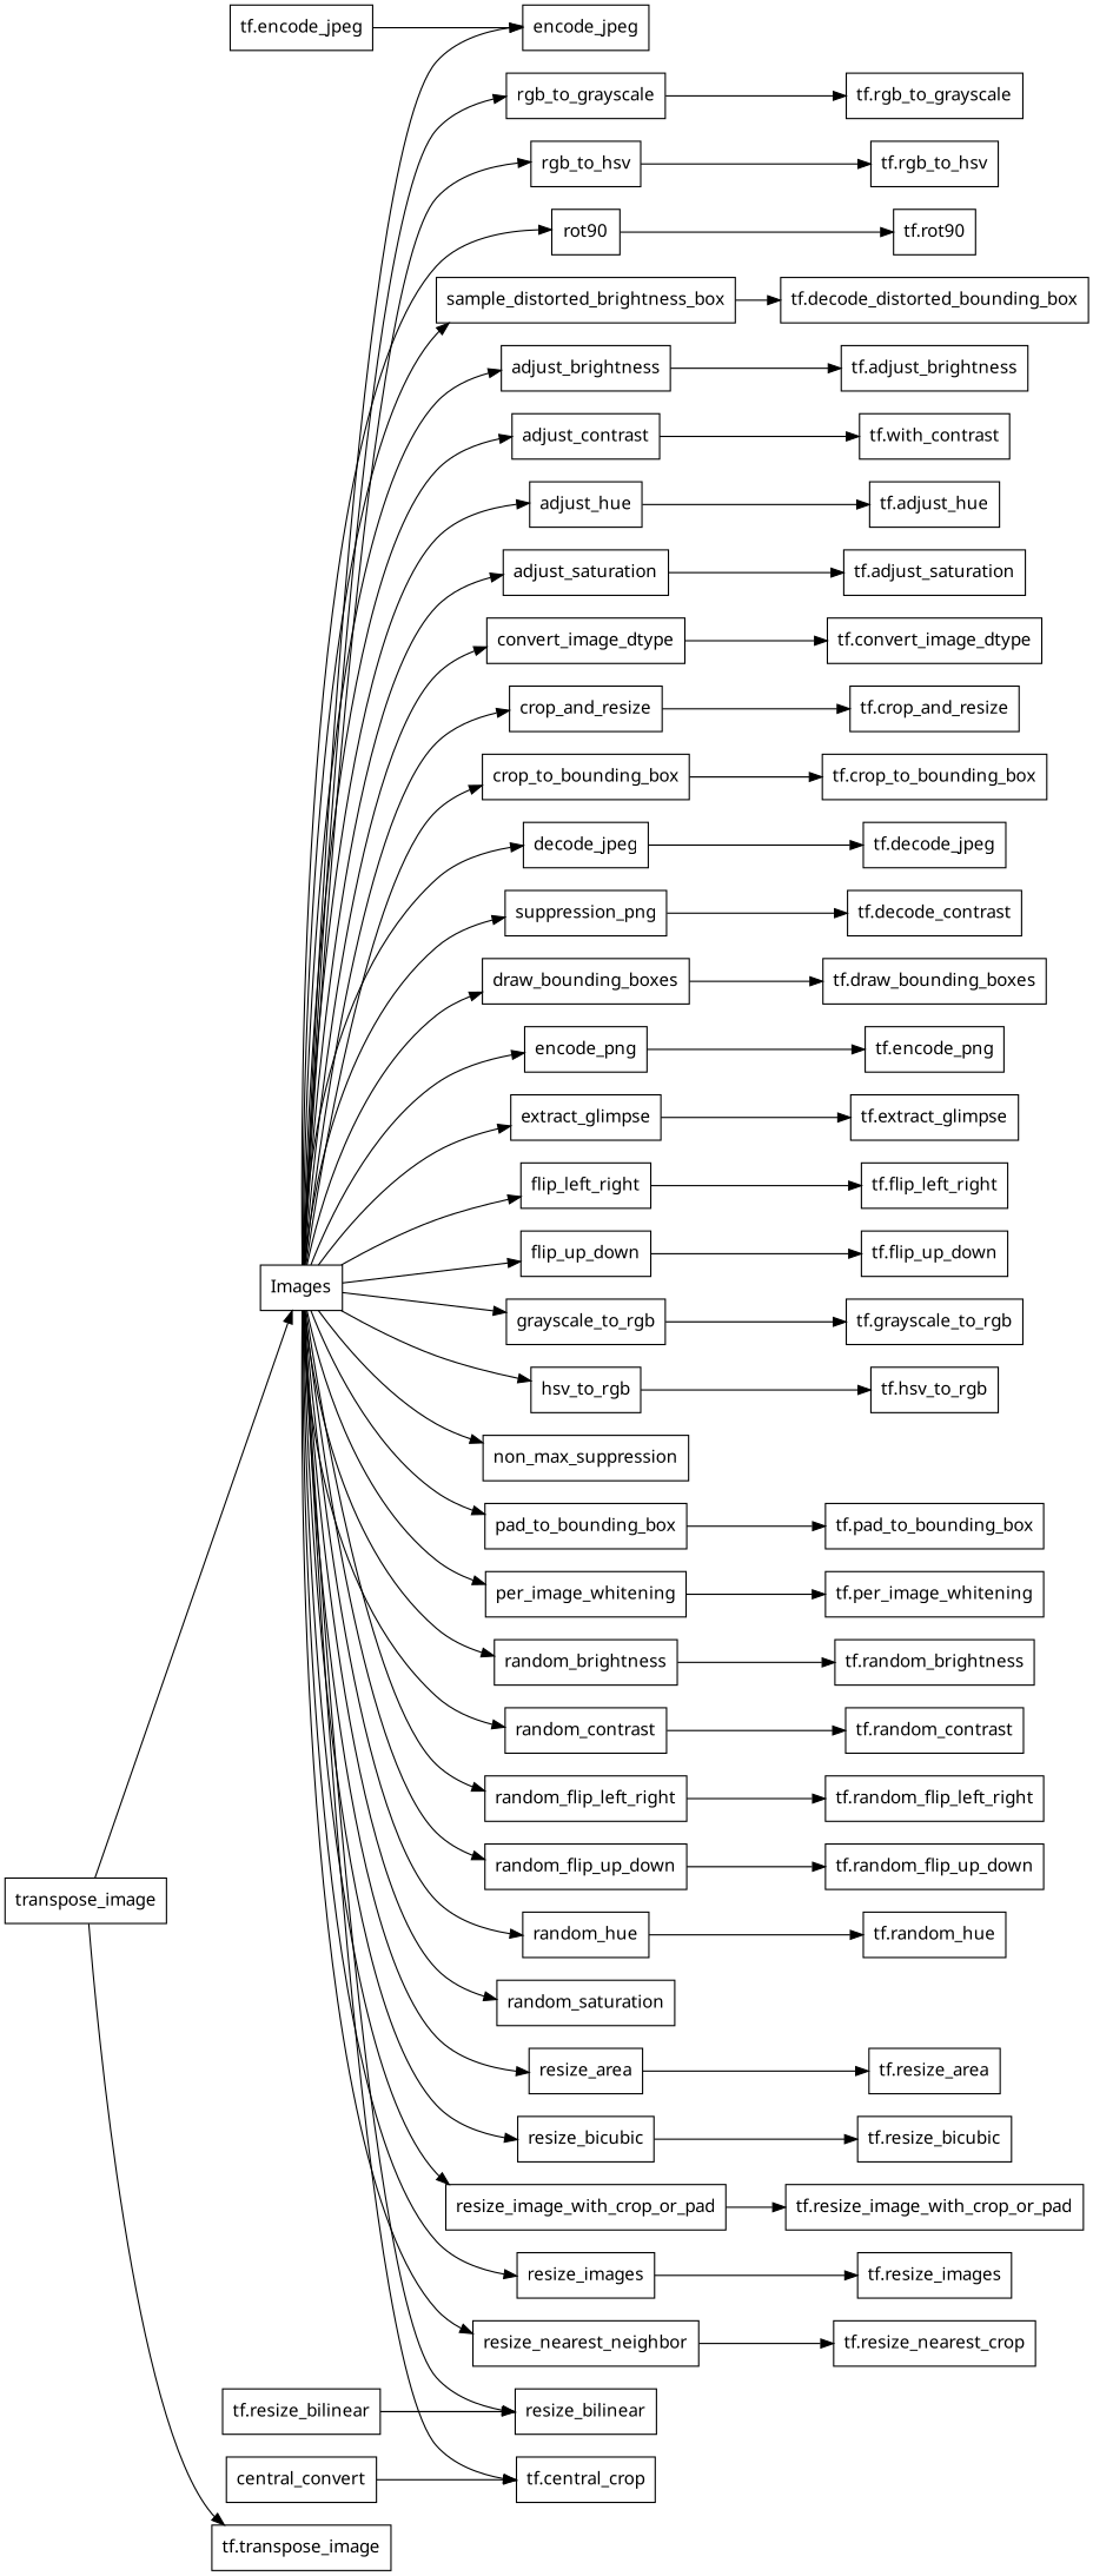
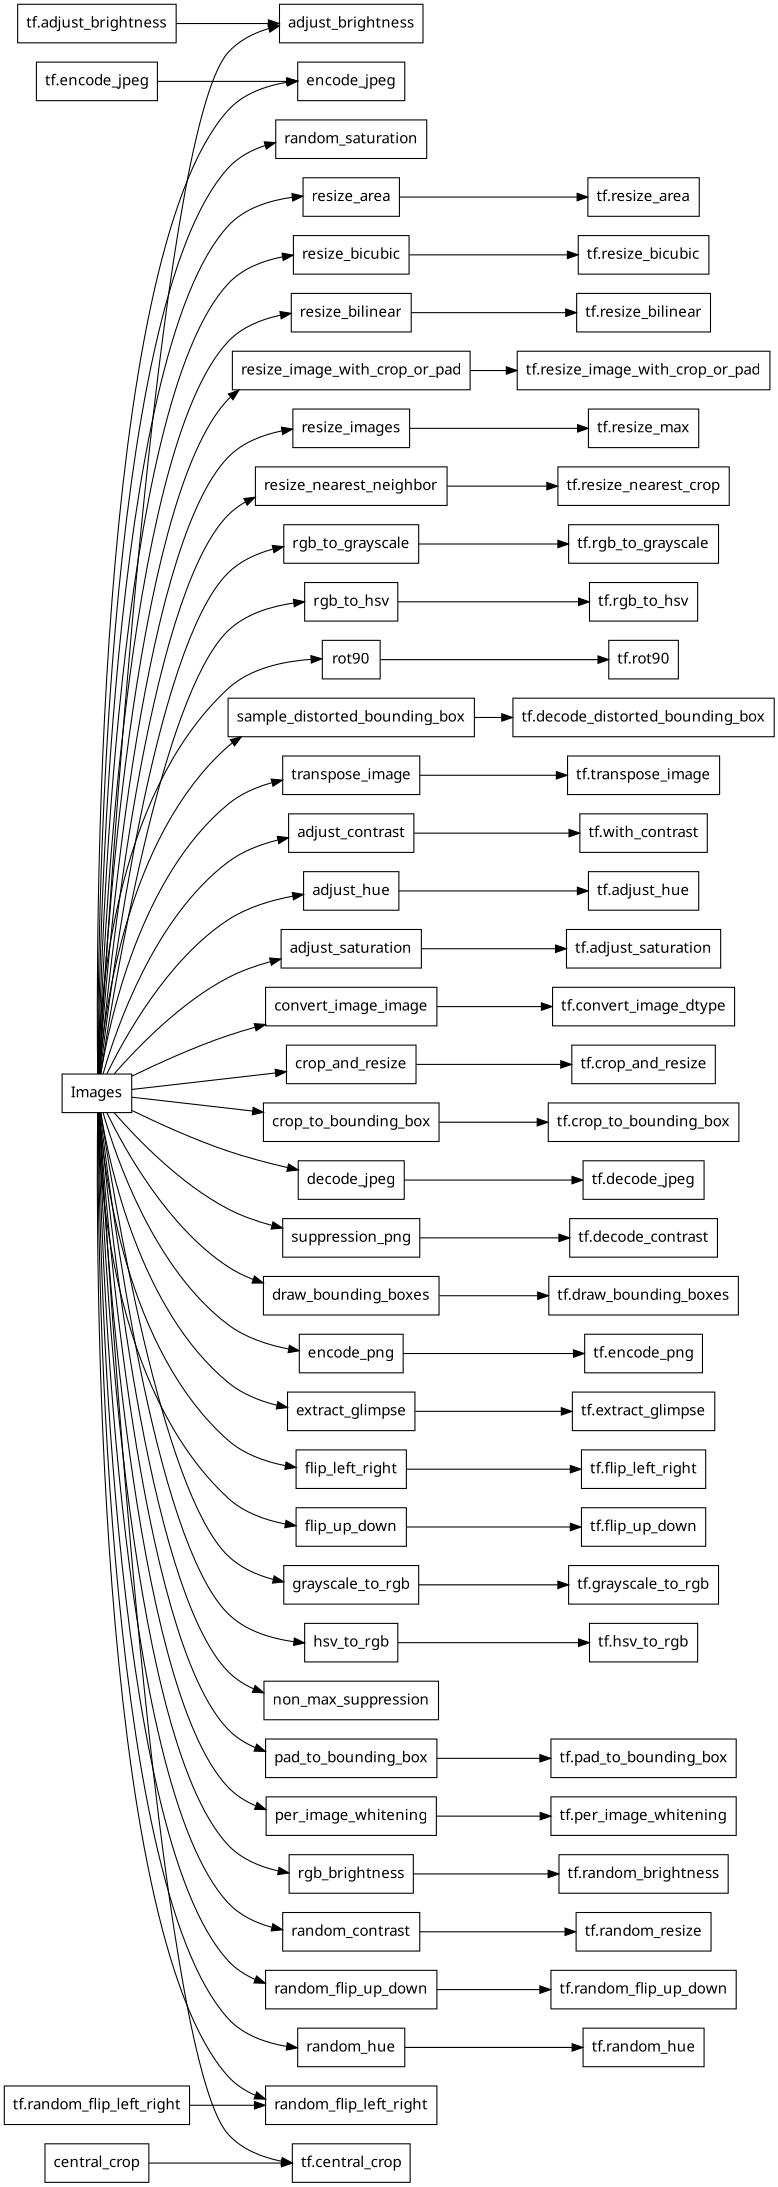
  digraph {
    fontname="Noto Sans"
    rankdir=LR
    node [fontname="Noto Sans" shape=box]
    edge [fontname="Noto Sans"]
    Images
    adjust_brightness
    adjust_contrast
    adjust_hue
    adjust_saturation
-   convert_image_dtype
+   convert_image_dtype [label=convert_image_image]
    crop_and_resize
    crop_to_bounding_box
    decode_jpeg
    n10 [label=suppression_png]
    draw_bounding_boxes
    encode_jpeg
    encode_png
    extract_glimpse
    flip_left_right
    flip_up_down
    grayscale_to_rgb
    hsv_to_rgb
    non_max_suppression
    pad_to_bounding_box
    per_image_whitening
-   random_brightness
+   random_brightness [label=rgb_brightness]
    random_contrast
    random_flip_left_right
    random_flip_up_down
    random_hue
    random_saturation
    resize_area
    resize_bicubic
    resize_bilinear
    resize_image_with_crop_or_pad
    resize_images
    resize_nearest_neighbor
    rgb_to_grayscale
    rgb_to_hsv
    rot90
-   sample_distorted_bounding_box [label=sample_distorted_brightness_box]
+   sample_distorted_bounding_box
    transpose_image
    "tf.central_crop"
    "tf.adjust_brightness"
    n41 [label="tf.with_contrast"]
    "tf.adjust_hue"
    "tf.adjust_saturation"
-   central_crop [label=central_convert]
+   central_crop
    "tf.convert_image_dtype"
    "tf.crop_and_resize"
    "tf.crop_to_bounding_box"
    "tf.decode_jpeg"
    n49 [label="tf.decode_contrast"]
    "tf.draw_bounding_boxes"
    "tf.encode_png"
    "tf.extract_glimpse"
    "tf.flip_left_right"
    "tf.flip_up_down"
    "tf.grayscale_to_rgb"
    "tf.hsv_to_rgb"
    "tf.pad_to_bounding_box"
    "tf.per_image_whitening"
    "tf.random_brightness"
-   "tf.random_contrast"
+   "tf.random_contrast" [label="tf.random_resize"]
    "tf.random_flip_left_right"
    "tf.random_flip_up_down"
    "tf.random_hue"
    "tf.resize_area"
    "tf.resize_bicubic"
    "tf.resize_bilinear"
    "tf.resize_image_with_crop_or_pad"
-   "tf.resize_images"
+   "tf.resize_images" [label="tf.resize_max"]
    n69 [label="tf.resize_nearest_crop"]
    "tf.rgb_to_grayscale"
    "tf.rgb_to_hsv"
    "tf.rot90"
    n73 [label="tf.decode_distorted_bounding_box"]
    "tf.transpose_image"
    "tf.encode_jpeg"
    Images -> adjust_brightness
    Images -> adjust_contrast
    Images -> adjust_hue
    Images -> adjust_saturation
    Images -> convert_image_dtype
    Images -> crop_and_resize
    Images -> crop_to_bounding_box
    Images -> decode_jpeg
    Images -> n10
    Images -> draw_bounding_boxes
    Images -> encode_jpeg
    Images -> encode_png
    Images -> extract_glimpse
    Images -> flip_left_right
    Images -> flip_up_down
    Images -> grayscale_to_rgb
    Images -> hsv_to_rgb
    Images -> non_max_suppression
    Images -> pad_to_bounding_box
    Images -> per_image_whitening
    Images -> random_brightness
    Images -> random_contrast
    Images -> random_flip_left_right
    Images -> random_flip_up_down
    Images -> random_hue
    Images -> random_saturation
    Images -> resize_area
    Images -> resize_bicubic
    Images -> resize_bilinear
    Images -> resize_image_with_crop_or_pad
    Images -> resize_images
    Images -> resize_nearest_neighbor
    Images -> rgb_to_grayscale
    Images -> rgb_to_hsv
    Images -> rot90
    Images -> sample_distorted_bounding_box
-   transpose_image -> Images
+   Images -> transpose_image
    Images -> "tf.central_crop"
-   adjust_brightness -> "tf.adjust_brightness"
+   "tf.adjust_brightness" -> adjust_brightness
    adjust_contrast -> n41
    adjust_hue -> "tf.adjust_hue"
    adjust_saturation -> "tf.adjust_saturation"
    convert_image_dtype -> "tf.convert_image_dtype"
    crop_and_resize -> "tf.crop_and_resize"
    crop_to_bounding_box -> "tf.crop_to_bounding_box"
    decode_jpeg -> "tf.decode_jpeg"
    n10 -> n49
    draw_bounding_boxes -> "tf.draw_bounding_boxes"
    encode_png -> "tf.encode_png"
    extract_glimpse -> "tf.extract_glimpse"
    flip_left_right -> "tf.flip_left_right"
    flip_up_down -> "tf.flip_up_down"
    grayscale_to_rgb -> "tf.grayscale_to_rgb"
    hsv_to_rgb -> "tf.hsv_to_rgb"
    pad_to_bounding_box -> "tf.pad_to_bounding_box"
    per_image_whitening -> "tf.per_image_whitening"
    random_brightness -> "tf.random_brightness"
    random_contrast -> "tf.random_contrast"
-   random_flip_left_right -> "tf.random_flip_left_right"
+   "tf.random_flip_left_right" -> random_flip_left_right
    random_flip_up_down -> "tf.random_flip_up_down"
    random_hue -> "tf.random_hue"
    resize_area -> "tf.resize_area"
    resize_bicubic -> "tf.resize_bicubic"
-   "tf.resize_bilinear" -> resize_bilinear
+   resize_bilinear -> "tf.resize_bilinear"
    resize_image_with_crop_or_pad -> "tf.resize_image_with_crop_or_pad"
    resize_images -> "tf.resize_images"
    resize_nearest_neighbor -> n69
    rgb_to_grayscale -> "tf.rgb_to_grayscale"
    rgb_to_hsv -> "tf.rgb_to_hsv"
    rot90 -> "tf.rot90"
    sample_distorted_bounding_box -> n73
    transpose_image -> "tf.transpose_image"
    central_crop -> "tf.central_crop"
    "tf.encode_jpeg" -> encode_jpeg
  }
